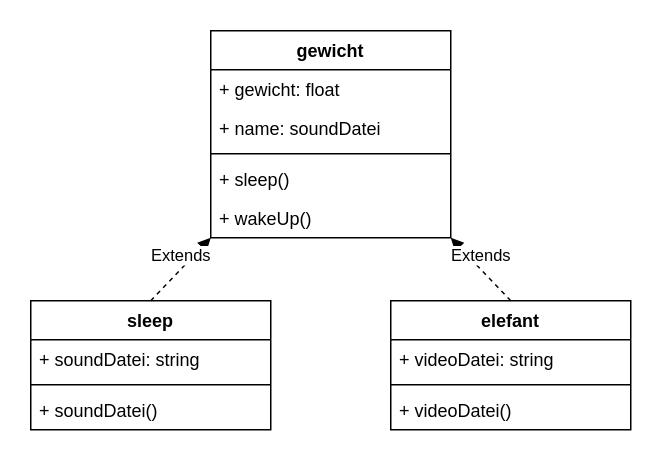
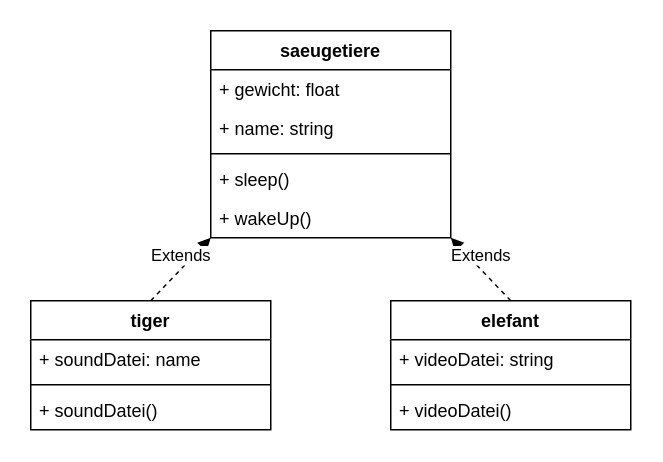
  <mxCell id="0" />
  <mxCell id="1" parent="0" />
- <mxCell id="2" value="gewicht" style="swimlane;fontStyle=1;align=center;verticalAlign=top;childLayout=stackLayout;horizontal=1;startSize=26;horizontalStack=0;resizeParent=1;resizeParentMax=0;resizeLast=0;collapsible=1;marginBottom=0;" vertex="1" parent="1"><mxGeometry x="140" y="20" width="160" height="138" as="geometry" /></mxCell>
+ <mxCell id="2" value="saeugetiere" style="swimlane;fontStyle=1;align=center;verticalAlign=top;childLayout=stackLayout;horizontal=1;startSize=26;horizontalStack=0;resizeParent=1;resizeParentMax=0;resizeLast=0;collapsible=1;marginBottom=0;" vertex="1" parent="1"><mxGeometry x="140" y="20" width="160" height="138" as="geometry" /></mxCell>
  <mxCell id="3" value="+ gewicht: float" style="text;strokeColor=none;fillColor=none;align=left;verticalAlign=top;spacingLeft=4;spacingRight=4;overflow=hidden;rotatable=0;points=[[0,0.5],[1,0.5]];portConstraint=eastwest;" vertex="1" parent="2"><mxGeometry y="26" width="160" height="26" as="geometry" /></mxCell>
- <mxCell id="4" value="+ name: soundDatei" style="text;strokeColor=none;fillColor=none;align=left;verticalAlign=top;spacingLeft=4;spacingRight=4;overflow=hidden;rotatable=0;points=[[0,0.5],[1,0.5]];portConstraint=eastwest;" vertex="1" parent="2"><mxGeometry y="52" width="160" height="26" as="geometry" /></mxCell>
+ <mxCell id="4" value="+ name: string" style="text;strokeColor=none;fillColor=none;align=left;verticalAlign=top;spacingLeft=4;spacingRight=4;overflow=hidden;rotatable=0;points=[[0,0.5],[1,0.5]];portConstraint=eastwest;" vertex="1" parent="2"><mxGeometry y="52" width="160" height="26" as="geometry" /></mxCell>
  <mxCell id="5" value="" style="line;strokeWidth=1;fillColor=none;align=left;verticalAlign=middle;spacingTop=-1;spacingLeft=3;spacingRight=3;rotatable=0;labelPosition=right;points=[];portConstraint=eastwest;" vertex="1" parent="2"><mxGeometry y="78" width="160" height="8" as="geometry" /></mxCell>
  <mxCell id="6" value="+ sleep()" style="text;strokeColor=none;fillColor=none;align=left;verticalAlign=top;spacingLeft=4;spacingRight=4;overflow=hidden;rotatable=0;points=[[0,0.5],[1,0.5]];portConstraint=eastwest;" vertex="1" parent="2"><mxGeometry y="86" width="160" height="26" as="geometry" /></mxCell>
  <mxCell id="7" value="+ wakeUp()" style="text;strokeColor=none;fillColor=none;align=left;verticalAlign=top;spacingLeft=4;spacingRight=4;overflow=hidden;rotatable=0;points=[[0,0.5],[1,0.5]];portConstraint=eastwest;" vertex="1" parent="2"><mxGeometry y="112" width="160" height="26" as="geometry" /></mxCell>
- <mxCell id="8" value="sleep" style="swimlane;fontStyle=1;align=center;verticalAlign=top;childLayout=stackLayout;horizontal=1;startSize=26;horizontalStack=0;resizeParent=1;resizeParentMax=0;resizeLast=0;collapsible=1;marginBottom=0;" vertex="1" parent="1"><mxGeometry x="20" y="200" width="160" height="86" as="geometry" /></mxCell>
- <mxCell id="9" value="+ soundDatei: string" style="text;strokeColor=none;fillColor=none;align=left;verticalAlign=top;spacingLeft=4;spacingRight=4;overflow=hidden;rotatable=0;points=[[0,0.5],[1,0.5]];portConstraint=eastwest;" vertex="1" parent="8"><mxGeometry y="26" width="160" height="26" as="geometry" /></mxCell>
+ <mxCell id="8" value="tiger" style="swimlane;fontStyle=1;align=center;verticalAlign=top;childLayout=stackLayout;horizontal=1;startSize=26;horizontalStack=0;resizeParent=1;resizeParentMax=0;resizeLast=0;collapsible=1;marginBottom=0;" vertex="1" parent="1"><mxGeometry x="20" y="200" width="160" height="86" as="geometry" /></mxCell>
+ <mxCell id="9" value="+ soundDatei: name" style="text;strokeColor=none;fillColor=none;align=left;verticalAlign=top;spacingLeft=4;spacingRight=4;overflow=hidden;rotatable=0;points=[[0,0.5],[1,0.5]];portConstraint=eastwest;" vertex="1" parent="8"><mxGeometry y="26" width="160" height="26" as="geometry" /></mxCell>
  <mxCell id="10" value="" style="line;strokeWidth=1;fillColor=none;align=left;verticalAlign=middle;spacingTop=-1;spacingLeft=3;spacingRight=3;rotatable=0;labelPosition=right;points=[];portConstraint=eastwest;" vertex="1" parent="8"><mxGeometry y="52" width="160" height="8" as="geometry" /></mxCell>
  <mxCell id="11" value="+ soundDatei()" style="text;strokeColor=none;fillColor=none;align=left;verticalAlign=top;spacingLeft=4;spacingRight=4;overflow=hidden;rotatable=0;points=[[0,0.5],[1,0.5]];portConstraint=eastwest;" vertex="1" parent="8"><mxGeometry y="60" width="160" height="26" as="geometry" /></mxCell>
  <mxCell id="12" value="elefant" style="swimlane;fontStyle=1;align=center;verticalAlign=top;childLayout=stackLayout;horizontal=1;startSize=26;horizontalStack=0;resizeParent=1;resizeParentMax=0;resizeLast=0;collapsible=1;marginBottom=0;" vertex="1" parent="1"><mxGeometry x="260" y="200" width="160" height="86" as="geometry" /></mxCell>
  <mxCell id="13" value="+ videoDatei: string" style="text;strokeColor=none;fillColor=none;align=left;verticalAlign=top;spacingLeft=4;spacingRight=4;overflow=hidden;rotatable=0;points=[[0,0.5],[1,0.5]];portConstraint=eastwest;" vertex="1" parent="12"><mxGeometry y="26" width="160" height="26" as="geometry" /></mxCell>
  <mxCell id="14" value="" style="line;strokeWidth=1;fillColor=none;align=left;verticalAlign=middle;spacingTop=-1;spacingLeft=3;spacingRight=3;rotatable=0;labelPosition=right;points=[];portConstraint=eastwest;" vertex="1" parent="12"><mxGeometry y="52" width="160" height="8" as="geometry" /></mxCell>
  <mxCell id="15" value="+ videoDatei()" style="text;strokeColor=none;fillColor=none;align=left;verticalAlign=top;spacingLeft=4;spacingRight=4;overflow=hidden;rotatable=0;points=[[0,0.5],[1,0.5]];portConstraint=eastwest;" vertex="1" parent="12"><mxGeometry y="60" width="160" height="26" as="geometry" /></mxCell>
  <mxCell id="16" value="Extends" style="html=1;verticalAlign=bottom;endArrow=block;exitX=0.5;exitY=0;exitDx=0;exitDy=0;entryX=0;entryY=1;entryDx=0;entryDy=0;dashed=1;" edge="1" parent="1" source="8" target="2"><mxGeometry width="80" relative="1" as="geometry"><mxPoint x="90" y="350" as="sourcePoint" /><mxPoint x="170" y="350" as="targetPoint" /></mxGeometry></mxCell>
  <mxCell id="17" value="Extends" style="html=1;verticalAlign=bottom;endArrow=block;exitX=0.5;exitY=0;exitDx=0;exitDy=0;entryX=1;entryY=1;entryDx=0;entryDy=0;dashed=1;" edge="1" parent="1" source="12" target="2"><mxGeometry width="80" relative="1" as="geometry"><mxPoint x="110" y="210" as="sourcePoint" /><mxPoint x="150" y="168" as="targetPoint" /></mxGeometry></mxCell>
